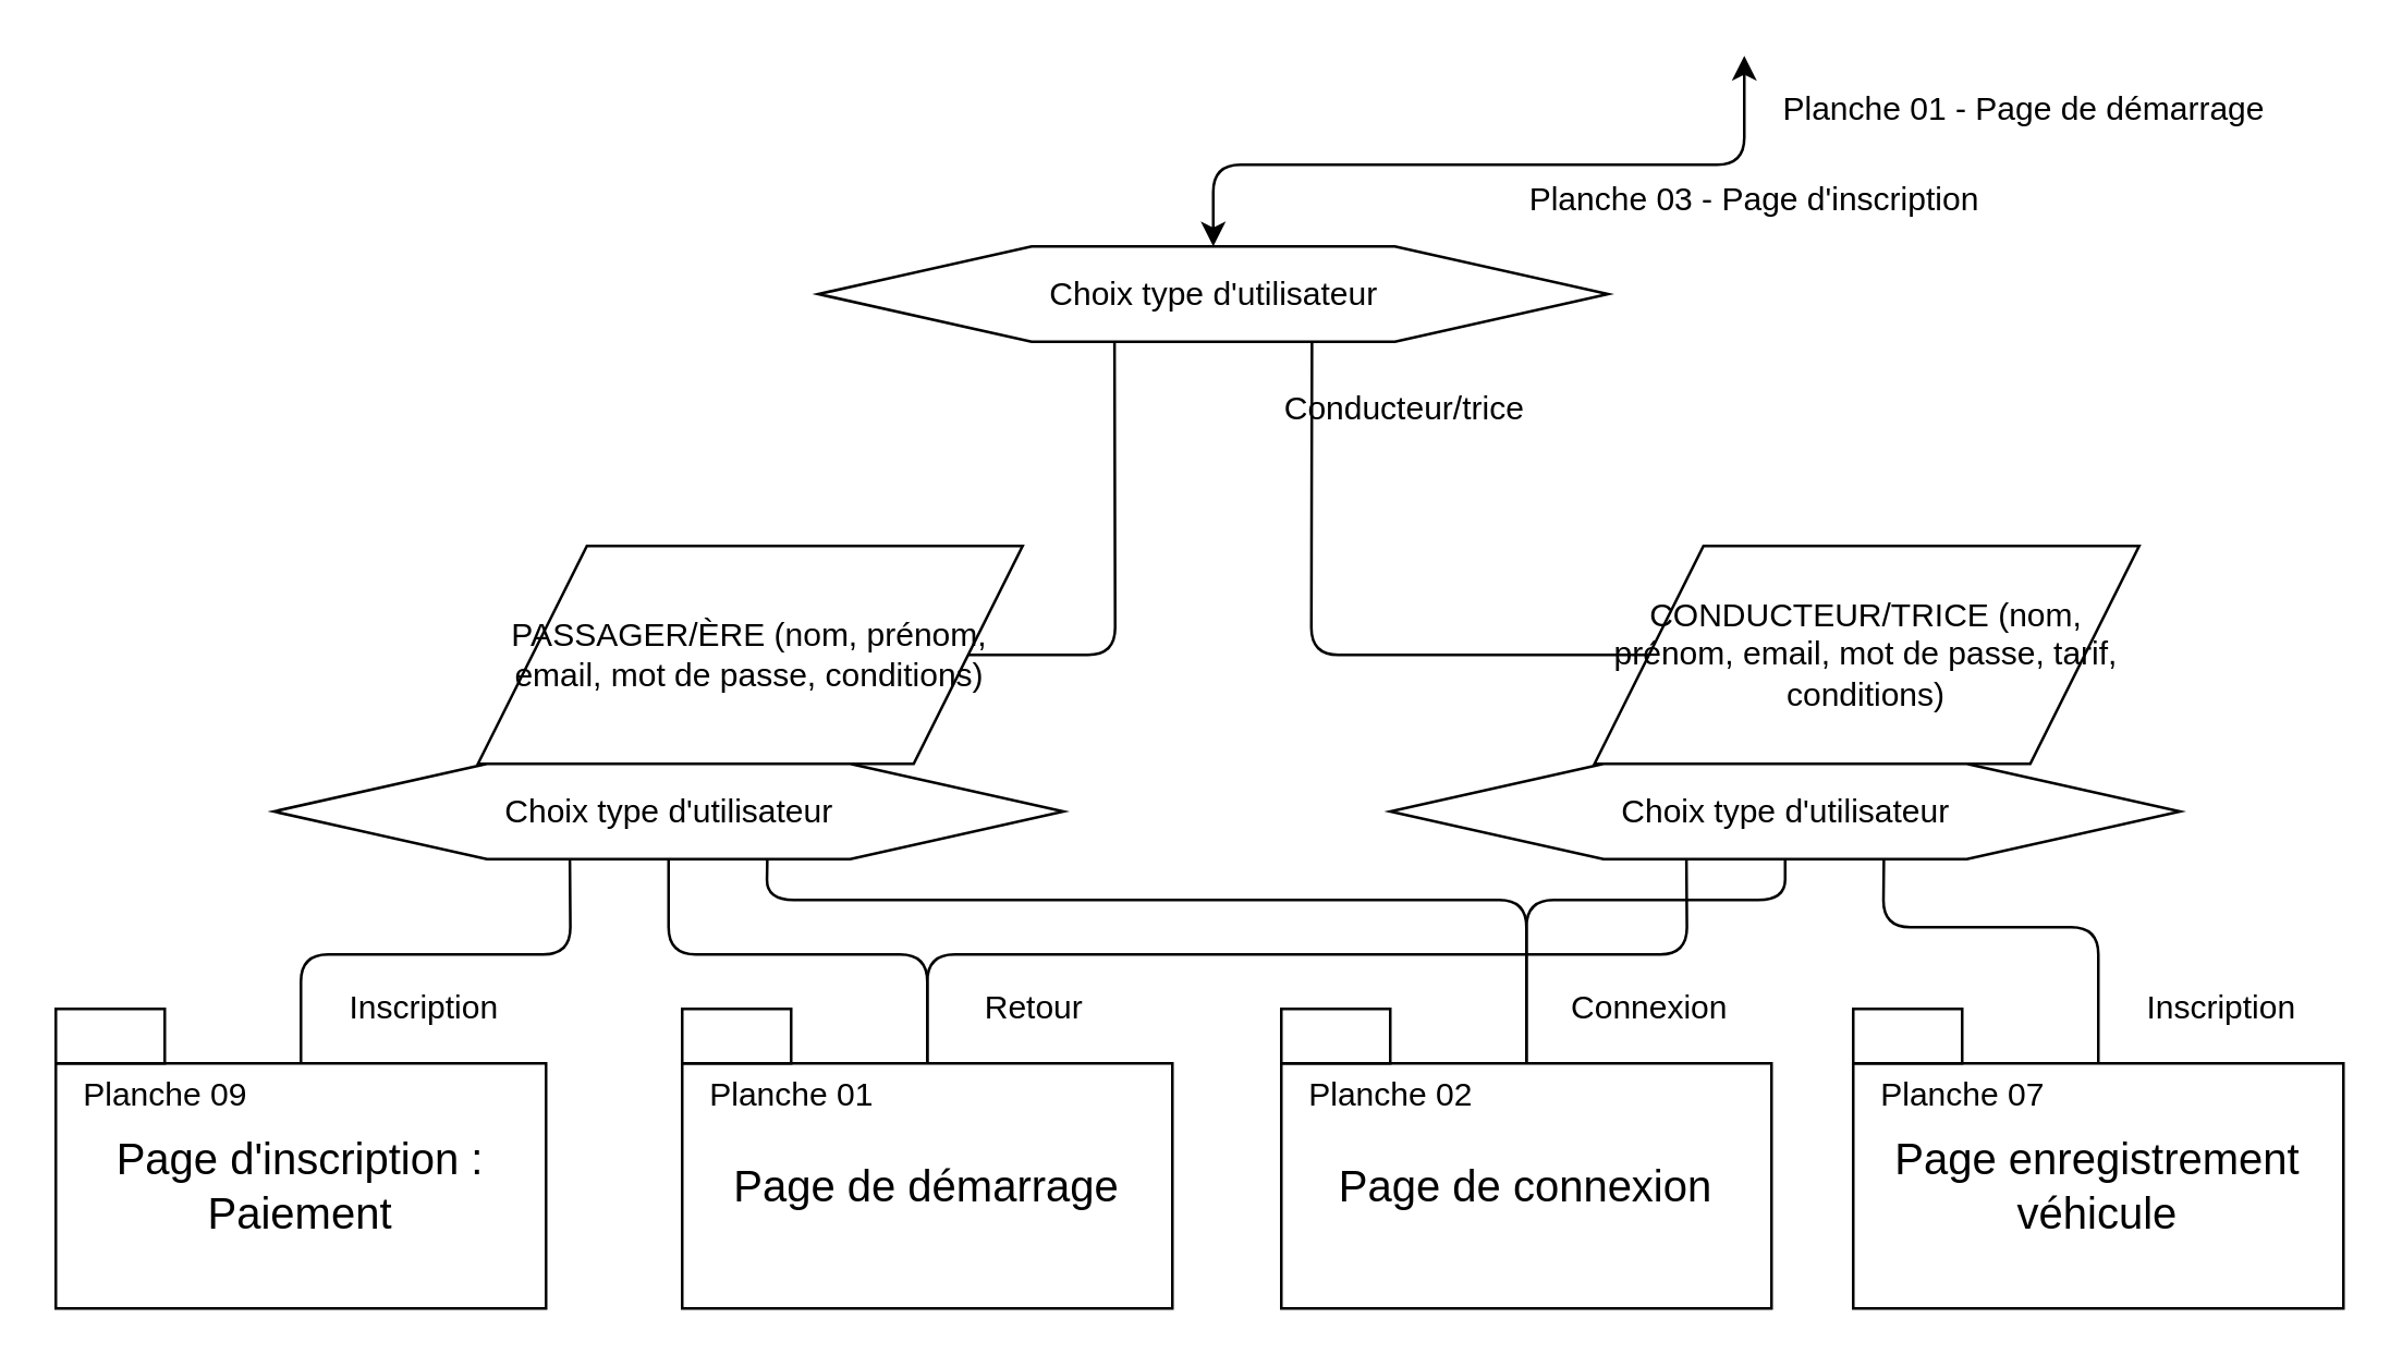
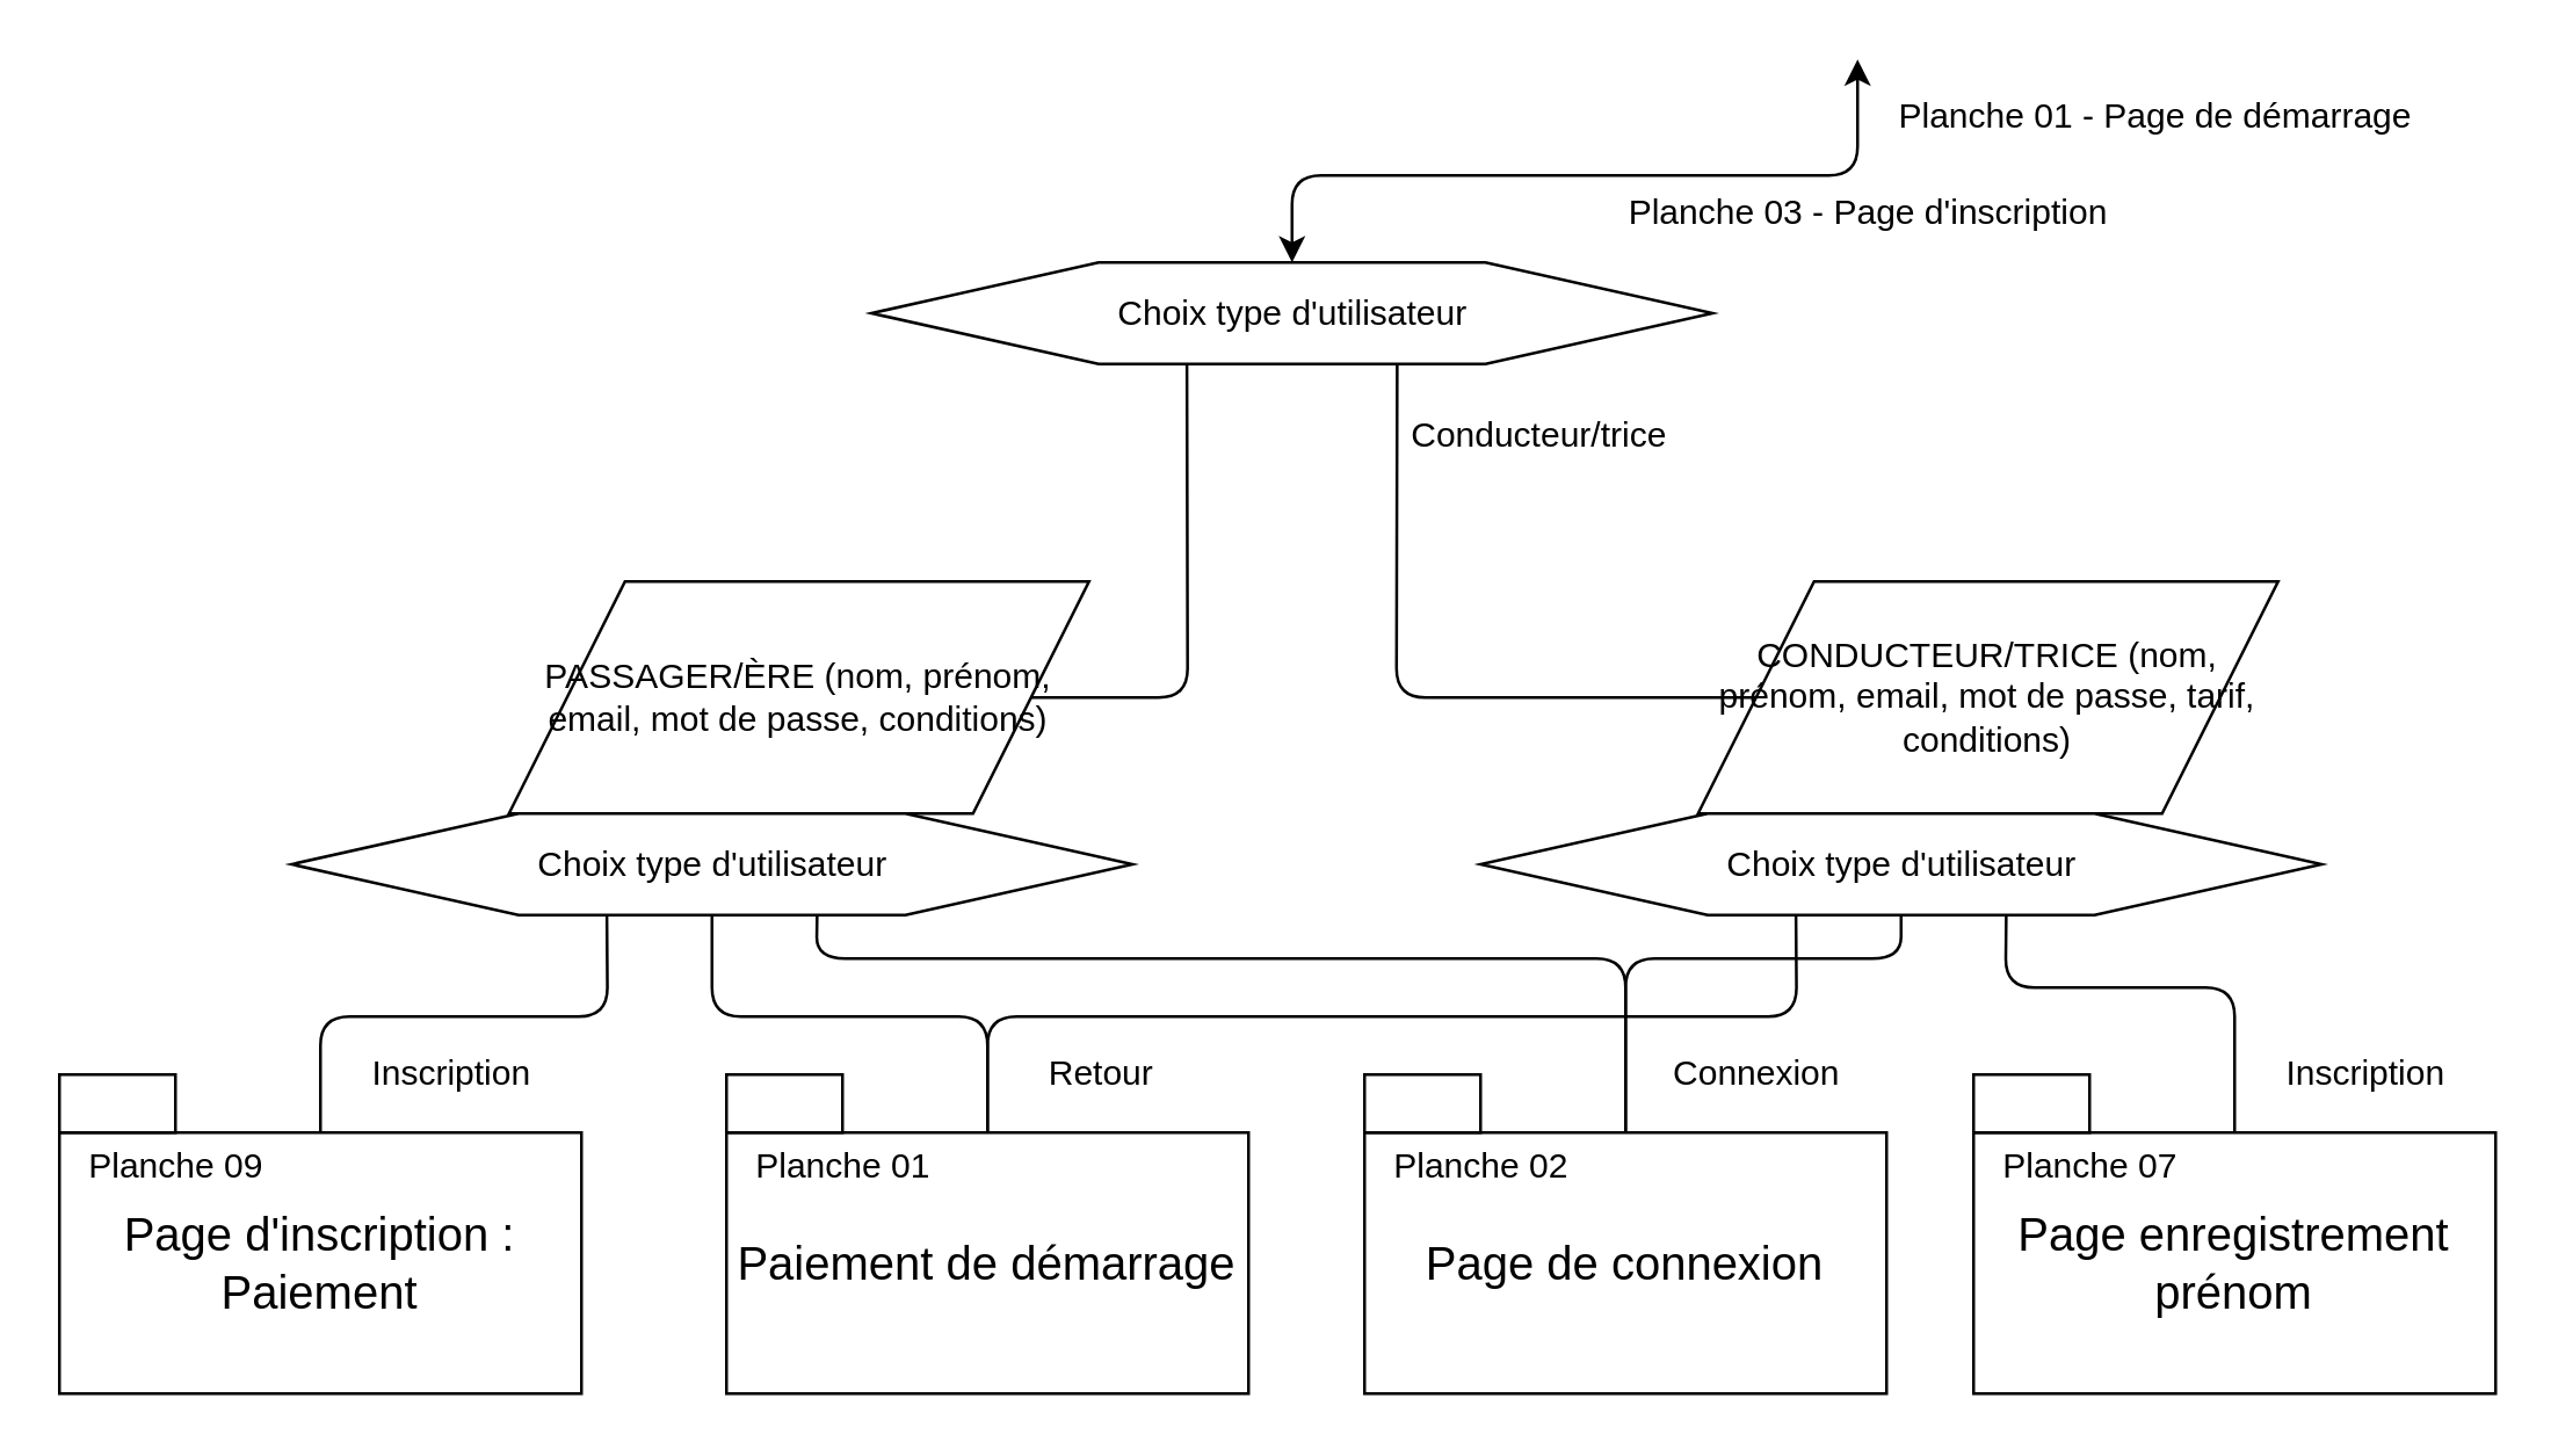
  <mxCell id="0" />
  <mxCell id="1" parent="0" />
  <mxCell id="2" value="" style="verticalLabelPosition=bottom;verticalAlign=top;html=1;shape=hexagon;perimeter=hexagonPerimeter2;arcSize=6;size=0.27;" vertex="1" parent="1"><mxGeometry x="300" y="90" width="290" height="35" as="geometry" /></mxCell>
  <mxCell id="3" value="Choix type d'utilisateur" style="text;html=1;resizable=0;autosize=1;align=center;verticalAlign=middle;points=[];fillColor=none;strokeColor=none;rounded=0;" vertex="1" parent="1"><mxGeometry x="375" y="97.5" width="140" height="20" as="geometry" /></mxCell>
  <mxCell id="4" value="" style="endArrow=none;html=1;entryX=0.375;entryY=1;entryDx=0;entryDy=0;exitX=1;exitY=0.5;exitDx=0;exitDy=0;" edge="1" parent="1" source="6" target="2"><mxGeometry width="50" height="50" relative="1" as="geometry"><mxPoint x="290" y="180" as="sourcePoint" /><mxPoint x="370" y="270" as="targetPoint" /><Array as="points"><mxPoint x="409" y="240" /></Array></mxGeometry></mxCell>
  <mxCell id="5" value="" style="endArrow=none;html=1;entryX=0.625;entryY=1;entryDx=0;entryDy=0;exitX=0;exitY=0.5;exitDx=0;exitDy=0;" edge="1" parent="1" source="7" target="2"><mxGeometry width="50" height="50" relative="1" as="geometry"><mxPoint x="600" y="180" as="sourcePoint" /><mxPoint x="370" y="270" as="targetPoint" /><Array as="points"><mxPoint x="481" y="240" /></Array></mxGeometry></mxCell>
  <mxCell id="6" value="PASSAGER/ÈRE (nom, prénom, email, mot de passe, conditions)" style="shape=parallelogram;perimeter=parallelogramPerimeter;whiteSpace=wrap;html=1;" vertex="1" parent="1"><mxGeometry x="175" y="200" width="200" height="80" as="geometry" /></mxCell>
  <mxCell id="7" value="CONDUCTEUR/TRICE (nom, prénom, email, mot de passe, tarif, conditions)" style="shape=parallelogram;perimeter=parallelogramPerimeter;whiteSpace=wrap;html=1;" vertex="1" parent="1"><mxGeometry x="585" y="200" width="200" height="80" as="geometry" /></mxCell>
- <mxCell id="8" value="Conducteur/trice" style="text;html=1;resizable=0;autosize=1;align=center;verticalAlign=middle;points=[];fillColor=none;strokeColor=none;rounded=0;" vertex="1" parent="1"><mxGeometry x="465" y="140" width="100" height="20" as="geometry" /></mxCell>
+ <mxCell id="8" value="Conducteur/trice" style="text;html=1;resizable=0;autosize=1;align=center;verticalAlign=middle;points=[];fillColor=none;strokeColor=none;rounded=0;" vertex="1" parent="1"><mxGeometry x="480" y="140" width="100" height="20" as="geometry" /></mxCell>
  <mxCell id="9" value="" style="verticalLabelPosition=bottom;verticalAlign=top;html=1;shape=hexagon;perimeter=hexagonPerimeter2;arcSize=6;size=0.27;" vertex="1" parent="1"><mxGeometry x="100" y="280" width="290" height="35" as="geometry" /></mxCell>
  <mxCell id="10" value="Choix type d'utilisateur" style="text;html=1;resizable=0;autosize=1;align=center;verticalAlign=middle;points=[];fillColor=none;strokeColor=none;rounded=0;" vertex="1" parent="1"><mxGeometry x="175" y="287.5" width="140" height="20" as="geometry" /></mxCell>
  <mxCell id="11" value="" style="verticalLabelPosition=bottom;verticalAlign=top;html=1;shape=hexagon;perimeter=hexagonPerimeter2;arcSize=6;size=0.27;" vertex="1" parent="1"><mxGeometry x="510" y="280" width="290" height="35" as="geometry" /></mxCell>
  <mxCell id="12" value="Choix type d'utilisateur" style="text;html=1;resizable=0;autosize=1;align=center;verticalAlign=middle;points=[];fillColor=none;strokeColor=none;rounded=0;" vertex="1" parent="1"><mxGeometry x="585" y="287.5" width="140" height="20" as="geometry" /></mxCell>
  <mxCell id="13" value="" style="endArrow=none;html=1;entryX=0.375;entryY=1;entryDx=0;entryDy=0;exitX=0.5;exitY=0;exitDx=0;exitDy=0;" edge="1" parent="1" source="15" target="9"><mxGeometry width="50" height="50" relative="1" as="geometry"><mxPoint x="209" y="370" as="sourcePoint" /><mxPoint x="380" y="280" as="targetPoint" /><Array as="points"><mxPoint x="110" y="350" /><mxPoint x="209" y="350" /></Array></mxGeometry></mxCell>
  <mxCell id="14" value="" style="group" vertex="1" connectable="0" parent="1"><mxGeometry x="20" y="370" width="180" height="110" as="geometry" /></mxCell>
  <mxCell id="15" value="&lt;div&gt;Page d'inscription : Paiement&lt;/div&gt;" style="rounded=0;whiteSpace=wrap;html=1;fontSize=16;" vertex="1" parent="14"><mxGeometry y="20" width="180" height="90" as="geometry" /></mxCell>
  <mxCell id="16" value="" style="rounded=0;whiteSpace=wrap;html=1;fontSize=16;" vertex="1" parent="14"><mxGeometry width="40" height="20" as="geometry" /></mxCell>
  <mxCell id="17" value="&lt;font style=&quot;font-size: 12px&quot;&gt;Planche 09&lt;/font&gt;" style="text;html=1;resizable=0;autosize=1;align=center;verticalAlign=middle;points=[];fillColor=none;strokeColor=none;rounded=0;fontSize=16;" vertex="1" parent="14"><mxGeometry y="15" width="80" height="30" as="geometry" /></mxCell>
  <mxCell id="18" value="Inscription" style="text;html=1;resizable=0;autosize=1;align=center;verticalAlign=middle;points=[];fillColor=none;strokeColor=none;rounded=0;" vertex="1" parent="1"><mxGeometry x="120" y="360" width="70" height="20" as="geometry" /></mxCell>
  <mxCell id="19" value="" style="endArrow=none;html=1;entryX=0.625;entryY=1;entryDx=0;entryDy=0;exitX=0.5;exitY=0;exitDx=0;exitDy=0;" edge="1" parent="1" source="21" target="11"><mxGeometry width="50" height="50" relative="1" as="geometry"><mxPoint x="709" y="380" as="sourcePoint" /><mxPoint x="708.75" y="325" as="targetPoint" /><Array as="points"><mxPoint x="770" y="340" /><mxPoint x="691" y="340" /></Array></mxGeometry></mxCell>
  <mxCell id="20" value="" style="group" vertex="1" connectable="0" parent="1"><mxGeometry x="680" y="370" width="180" height="110" as="geometry" /></mxCell>
- <mxCell id="21" value="&lt;div&gt;Page enregistrement véhicule&lt;/div&gt;" style="rounded=0;whiteSpace=wrap;html=1;fontSize=16;" vertex="1" parent="20"><mxGeometry y="20" width="180" height="90" as="geometry" /></mxCell>
+ <mxCell id="21" value="&lt;div&gt;Page enregistrement prénom&lt;/div&gt;" style="rounded=0;whiteSpace=wrap;html=1;fontSize=16;" vertex="1" parent="20"><mxGeometry y="20" width="180" height="90" as="geometry" /></mxCell>
  <mxCell id="22" value="" style="rounded=0;whiteSpace=wrap;html=1;fontSize=16;" vertex="1" parent="20"><mxGeometry width="40" height="20" as="geometry" /></mxCell>
  <mxCell id="23" value="&lt;font style=&quot;font-size: 12px&quot;&gt;Planche 07&lt;/font&gt;" style="text;html=1;resizable=0;autosize=1;align=center;verticalAlign=middle;points=[];fillColor=none;strokeColor=none;rounded=0;fontSize=16;" vertex="1" parent="20"><mxGeometry y="15" width="80" height="30" as="geometry" /></mxCell>
  <mxCell id="24" value="Inscription" style="text;html=1;resizable=0;autosize=1;align=center;verticalAlign=middle;points=[];fillColor=none;strokeColor=none;rounded=0;" vertex="1" parent="1"><mxGeometry x="780" y="360" width="70" height="20" as="geometry" /></mxCell>
  <mxCell id="25" value="" style="endArrow=none;html=1;entryX=0.5;entryY=1;entryDx=0;entryDy=0;exitX=0.5;exitY=0;exitDx=0;exitDy=0;" edge="1" parent="1" source="27" target="9"><mxGeometry width="50" height="50" relative="1" as="geometry"><mxPoint x="390" y="390" as="sourcePoint" /><mxPoint x="490" y="280" as="targetPoint" /><Array as="points"><mxPoint x="340" y="350" /><mxPoint x="245" y="350" /></Array></mxGeometry></mxCell>
  <mxCell id="26" value="" style="group" vertex="1" connectable="0" parent="1"><mxGeometry x="250" y="370" width="180" height="110" as="geometry" /></mxCell>
- <mxCell id="27" value="&lt;div&gt;Page de démarrage&lt;/div&gt;" style="rounded=0;whiteSpace=wrap;html=1;fontSize=16;" vertex="1" parent="26"><mxGeometry y="20" width="180" height="90" as="geometry" /></mxCell>
+ <mxCell id="27" value="&lt;div&gt;Paiement de démarrage&lt;/div&gt;" style="rounded=0;whiteSpace=wrap;html=1;fontSize=16;" vertex="1" parent="26"><mxGeometry y="20" width="180" height="90" as="geometry" /></mxCell>
  <mxCell id="28" value="" style="rounded=0;whiteSpace=wrap;html=1;fontSize=16;" vertex="1" parent="26"><mxGeometry width="40" height="20" as="geometry" /></mxCell>
  <mxCell id="29" value="&lt;font style=&quot;font-size: 12px&quot;&gt;Planche 01&lt;/font&gt;" style="text;html=1;resizable=0;autosize=1;align=center;verticalAlign=middle;points=[];fillColor=none;strokeColor=none;rounded=0;fontSize=16;" vertex="1" parent="26"><mxGeometry y="15" width="80" height="30" as="geometry" /></mxCell>
  <mxCell id="30" value="" style="group" vertex="1" connectable="0" parent="1"><mxGeometry x="470" y="370" width="180" height="110" as="geometry" /></mxCell>
  <mxCell id="31" value="&lt;div&gt;Page de connexion&lt;/div&gt;" style="rounded=0;whiteSpace=wrap;html=1;fontSize=16;" vertex="1" parent="30"><mxGeometry y="20" width="180" height="90" as="geometry" /></mxCell>
  <mxCell id="32" value="" style="rounded=0;whiteSpace=wrap;html=1;fontSize=16;" vertex="1" parent="30"><mxGeometry width="40" height="20" as="geometry" /></mxCell>
  <mxCell id="33" value="&lt;font style=&quot;font-size: 12px&quot;&gt;Planche 02&lt;/font&gt;" style="text;html=1;resizable=0;autosize=1;align=center;verticalAlign=middle;points=[];fillColor=none;strokeColor=none;rounded=0;fontSize=16;" vertex="1" parent="30"><mxGeometry y="15" width="80" height="30" as="geometry" /></mxCell>
  <mxCell id="34" value="Connexion" style="text;html=1;resizable=0;autosize=1;align=center;verticalAlign=middle;points=[];fillColor=none;strokeColor=none;rounded=0;" vertex="1" parent="30"><mxGeometry x="100" y="-10" width="70" height="20" as="geometry" /></mxCell>
  <mxCell id="35" value="" style="endArrow=none;html=1;entryX=0.5;entryY=1;entryDx=0;entryDy=0;exitX=0.5;exitY=0;exitDx=0;exitDy=0;" edge="1" parent="1" source="31" target="11"><mxGeometry width="50" height="50" relative="1" as="geometry"><mxPoint x="480" y="410" as="sourcePoint" /><mxPoint x="530" y="360" as="targetPoint" /><Array as="points"><mxPoint x="560" y="330" /><mxPoint x="655" y="330" /></Array></mxGeometry></mxCell>
  <mxCell id="36" value="" style="endArrow=none;html=1;entryX=0.625;entryY=1;entryDx=0;entryDy=0;exitX=0.5;exitY=0;exitDx=0;exitDy=0;" edge="1" parent="1" source="31" target="9"><mxGeometry width="50" height="50" relative="1" as="geometry"><mxPoint x="480" y="410" as="sourcePoint" /><mxPoint x="450" y="330" as="targetPoint" /><Array as="points"><mxPoint x="560" y="330" /><mxPoint x="281" y="330" /></Array></mxGeometry></mxCell>
  <mxCell id="37" value="" style="endArrow=none;html=1;exitX=0.5;exitY=0;exitDx=0;exitDy=0;entryX=0.375;entryY=1;entryDx=0;entryDy=0;" edge="1" parent="1" source="27" target="11"><mxGeometry width="50" height="50" relative="1" as="geometry"><mxPoint x="400" y="410" as="sourcePoint" /><mxPoint x="450" y="360" as="targetPoint" /><Array as="points"><mxPoint x="340" y="350" /><mxPoint x="619" y="350" /></Array></mxGeometry></mxCell>
  <mxCell id="38" value="Retour" style="text;html=1;resizable=0;autosize=1;align=center;verticalAlign=middle;points=[];fillColor=none;strokeColor=none;rounded=0;" vertex="1" parent="1"><mxGeometry x="353.5" y="360" width="50" height="20" as="geometry" /></mxCell>
  <mxCell id="39" value="" style="endArrow=classic;startArrow=classic;html=1;exitX=0.5;exitY=0;exitDx=0;exitDy=0;" edge="1" parent="1" source="2"><mxGeometry width="50" height="50" relative="1" as="geometry"><mxPoint x="460" y="40" as="sourcePoint" /><mxPoint x="640" y="20" as="targetPoint" /><Array as="points"><mxPoint x="445" y="60" /><mxPoint x="640" y="60" /></Array></mxGeometry></mxCell>
  <mxCell id="40" value="Planche 01 - Page de démarrage" style="text;html=1;strokeColor=none;fillColor=none;align=center;verticalAlign=middle;whiteSpace=wrap;rounded=0;" vertex="1" parent="1"><mxGeometry x="650" y="30" width="186" height="20" as="geometry" /></mxCell>
  <mxCell id="41" value="Planche 03 - Page d'inscription" style="text;html=1;strokeColor=none;fillColor=none;align=center;verticalAlign=middle;whiteSpace=wrap;rounded=0;" vertex="1" parent="1"><mxGeometry x="544" y="63" width="200" height="20" as="geometry" /></mxCell>
